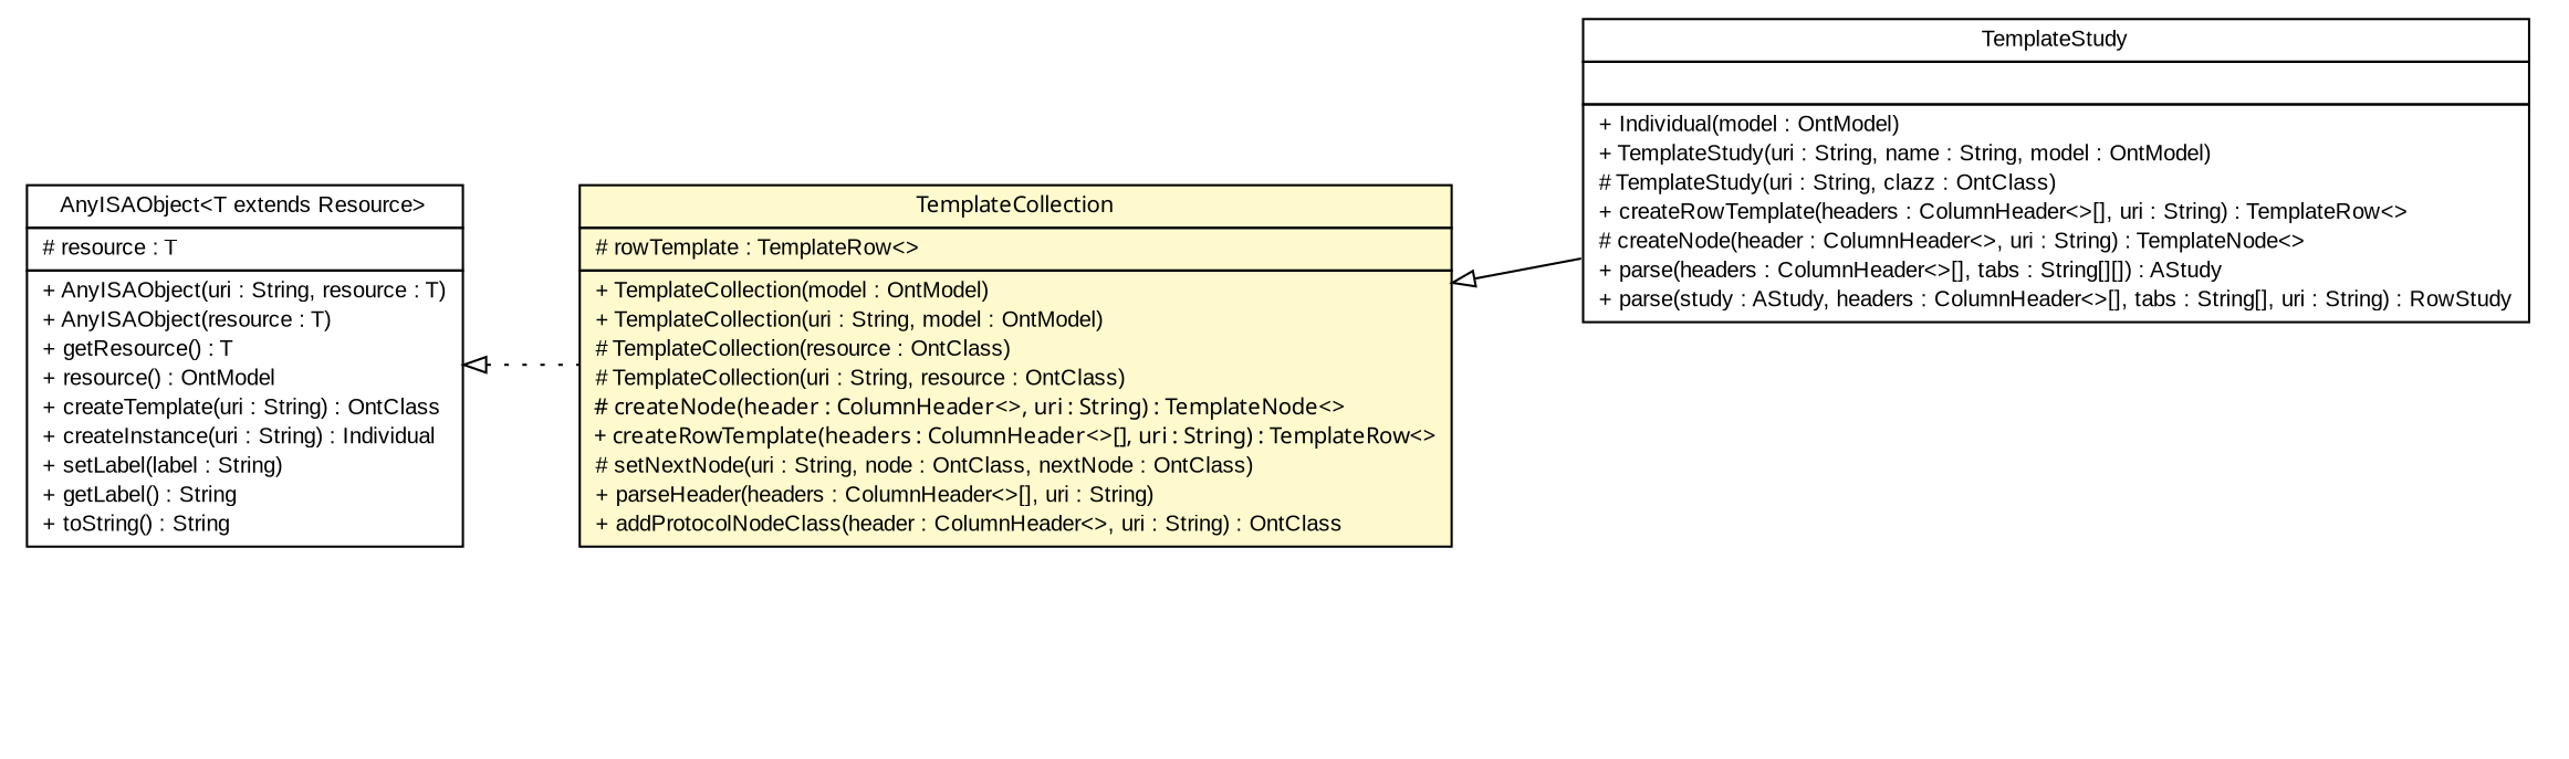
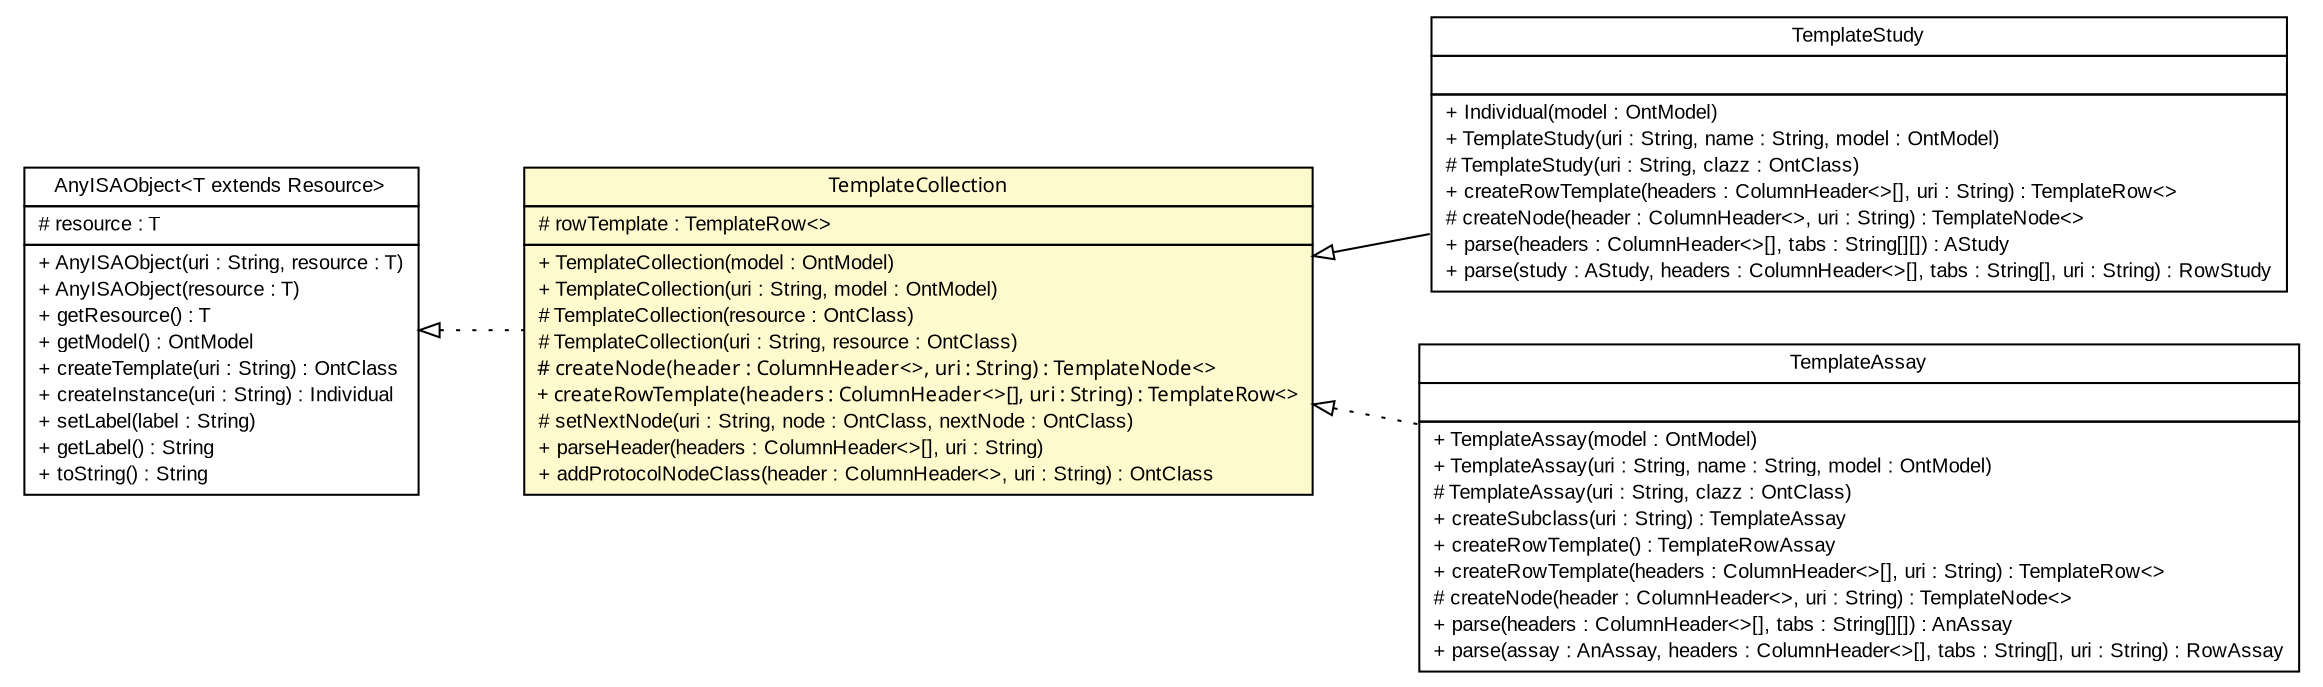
  digraph {
    rankdir=LR
    node [fontcolor=black fontname=arial fontsize=10.0 shape=plaintext]
    edge [arrowtail=empty dir=back fontname=arial fontsize=10 headport=p labelfontname=arial labelfontsize=10 style=dotted tailport=p]
    n1 [label=<<table border="0" cellborder="1" cellspacing="0" cellpadding="2" port="p" href="./TemplateStudy.html"> 		<tr><td><table border="0" cellspacing="0" cellpadding="1"> 			<tr><td> TemplateStudy </td></tr> 		</table></td></tr> 		<tr><td><table border="0" cellspacing="0" cellpadding="1"> 			<tr><td align="left">  </td></tr> 		</table></td></tr> 		<tr><td><table border="0" cellspacing="0" cellpadding="1"> 			<tr><td align="left"> + Individual(model : OntModel) </td></tr> 			<tr><td align="left"> + TemplateStudy(uri : String, name : String, model : OntModel) </td></tr> 			<tr><td align="left"> # TemplateStudy(uri : String, clazz : OntClass) </td></tr> 			<tr><td align="left"> + createRowTemplate(headers : ColumnHeader&lt;&gt;[], uri : String) : TemplateRow&lt;&gt; </td></tr> 			<tr><td align="left"> # createNode(header : ColumnHeader&lt;&gt;, uri : String) : TemplateNode&lt;&gt; </td></tr> 			<tr><td align="left"> + parse(headers : ColumnHeader&lt;&gt;[], tabs : String[][]) : AStudy </td></tr> 			<tr><td align="left"> + parse(study : AStudy, headers : ColumnHeader&lt;&gt;[], tabs : String[], uri : String) : RowStudy </td></tr> 		</table></td></tr> 		</table>>]
    n2 [label=<<table border="0" cellborder="1" cellspacing="0" cellpadding="2" port="p" bgcolor="lemonChiffon" href="./TemplateCollection.html"> 		<tr><td><table border="0" cellspacing="0" cellpadding="1"> 			<tr><td><font face="ariali"> TemplateCollection </font></td></tr> 		</table></td></tr> 		<tr><td><table border="0" cellspacing="0" cellpadding="1"> 			<tr><td align="left"> # rowTemplate : TemplateRow&lt;&gt; </td></tr> 		</table></td></tr> 		<tr><td><table border="0" cellspacing="0" cellpadding="1"> 			<tr><td align="left"> + TemplateCollection(model : OntModel) </td></tr> 			<tr><td align="left"> + TemplateCollection(uri : String, model : OntModel) </td></tr> 			<tr><td align="left"> # TemplateCollection(resource : OntClass) </td></tr> 			<tr><td align="left"> # TemplateCollection(uri : String, resource : OntClass) </td></tr> 			<tr><td align="left"><font face="ariali" point-size="10.0"> # createNode(header : ColumnHeader&lt;&gt;, uri : String) : TemplateNode&lt;&gt; </font></td></tr> 			<tr><td align="left"><font face="ariali" point-size="10.0"> + createRowTemplate(headers : ColumnHeader&lt;&gt;[], uri : String) : TemplateRow&lt;&gt; </font></td></tr> 			<tr><td align="left"> # setNextNode(uri : String, node : OntClass, nextNode : OntClass) </td></tr> 			<tr><td align="left"> + parseHeader(headers : ColumnHeader&lt;&gt;[], uri : String) </td></tr> 			<tr><td align="left"> + addProtocolNodeClass(header : ColumnHeader&lt;&gt;, uri : String) : OntClass </td></tr> 		</table></td></tr> 		</table>>]
-   n4 [label=<<table border="0" cellborder="1" cellspacing="0" cellpadding="2" port="p" href="./AnyISAObject.html"> 		<tr><td><table border="0" cellspacing="0" cellpadding="1"> 			<tr><td> AnyISAObject&lt;T extends Resource&gt; </td></tr> 		</table></td></tr> 		<tr><td><table border="0" cellspacing="0" cellpadding="1"> 			<tr><td align="left"> # resource : T </td></tr> 		</table></td></tr> 		<tr><td><table border="0" cellspacing="0" cellpadding="1"> 			<tr><td align="left"> + AnyISAObject(uri : String, resource : T) </td></tr> 			<tr><td align="left"> + AnyISAObject(resource : T) </td></tr> 			<tr><td align="left"> + getResource() : T </td></tr> 			<tr><td align="left"> + resource() : OntModel </td></tr> 			<tr><td align="left"> + createTemplate(uri : String) : OntClass </td></tr> 			<tr><td align="left"> + createInstance(uri : String) : Individual </td></tr> 			<tr><td align="left"> + setLabel(label : String) </td></tr> 			<tr><td align="left"> + getLabel() : String </td></tr> 			<tr><td align="left"> + toString() : String </td></tr> 		</table></td></tr> 		</table>>]
+   n3 [label=<<table border="0" cellborder="1" cellspacing="0" cellpadding="2" port="p" href="./TemplateAssay.html"> 		<tr><td><table border="0" cellspacing="0" cellpadding="1"> 			<tr><td> TemplateAssay </td></tr> 		</table></td></tr> 		<tr><td><table border="0" cellspacing="0" cellpadding="1"> 			<tr><td align="left">  </td></tr> 		</table></td></tr> 		<tr><td><table border="0" cellspacing="0" cellpadding="1"> 			<tr><td align="left"> + TemplateAssay(model : OntModel) </td></tr> 			<tr><td align="left"> + TemplateAssay(uri : String, name : String, model : OntModel) </td></tr> 			<tr><td align="left"> # TemplateAssay(uri : String, clazz : OntClass) </td></tr> 			<tr><td align="left"> + createSubclass(uri : String) : TemplateAssay </td></tr> 			<tr><td align="left"> + createRowTemplate() : TemplateRowAssay </td></tr> 			<tr><td align="left"> + createRowTemplate(headers : ColumnHeader&lt;&gt;[], uri : String) : TemplateRow&lt;&gt; </td></tr> 			<tr><td align="left"> # createNode(header : ColumnHeader&lt;&gt;, uri : String) : TemplateNode&lt;&gt; </td></tr> 			<tr><td align="left"> + parse(headers : ColumnHeader&lt;&gt;[], tabs : String[][]) : AnAssay </td></tr> 			<tr><td align="left"> + parse(assay : AnAssay, headers : ColumnHeader&lt;&gt;[], tabs : String[], uri : String) : RowAssay </td></tr> 		</table></td></tr> 		</table>>]
+   n4 [label=<<table border="0" cellborder="1" cellspacing="0" cellpadding="2" port="p" href="./AnyISAObject.html"> 		<tr><td><table border="0" cellspacing="0" cellpadding="1"> 			<tr><td> AnyISAObject&lt;T extends Resource&gt; </td></tr> 		</table></td></tr> 		<tr><td><table border="0" cellspacing="0" cellpadding="1"> 			<tr><td align="left"> # resource : T </td></tr> 		</table></td></tr> 		<tr><td><table border="0" cellspacing="0" cellpadding="1"> 			<tr><td align="left"> + AnyISAObject(uri : String, resource : T) </td></tr> 			<tr><td align="left"> + AnyISAObject(resource : T) </td></tr> 			<tr><td align="left"> + getResource() : T </td></tr> 			<tr><td align="left"> + getModel() : OntModel </td></tr> 			<tr><td align="left"> + createTemplate(uri : String) : OntClass </td></tr> 			<tr><td align="left"> + createInstance(uri : String) : Individual </td></tr> 			<tr><td align="left"> + setLabel(label : String) </td></tr> 			<tr><td align="left"> + getLabel() : String </td></tr> 			<tr><td align="left"> + toString() : String </td></tr> 		</table></td></tr> 		</table>>]
    n2 -> n1 [style=solid]
+   n2 -> n3
    n4 -> n2
  }
